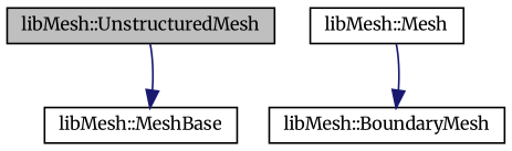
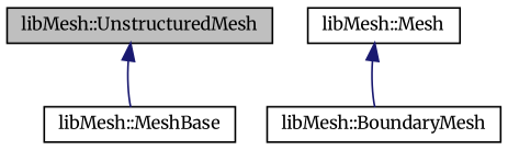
  digraph {
    fontname=Merriweather
    node [color=black fillcolor=white fontname=Merriweather fontsize=10 shape=record style=filled]
    edge [color=midnightblue dir=back fontname=Merriweather fontsize=10 labelfontname=FreeSans labelfontsize=10 style=solid]
    n1 [fillcolor=grey75 fontcolor=black height=0.2 label="libMesh::UnstructuredMesh" width=0.4]
    n2 [height=0.2 label="libMesh::MeshBase" width=0.4]
    n3 [height=0.2 label="libMesh::Mesh" width=0.4]
    n4 [height=0.2 label="libMesh::BoundaryMesh" width=0.4]
-   n2 -> n1
-   n4 -> n3
+   n1 -> n2
+   n3 -> n4
  }
